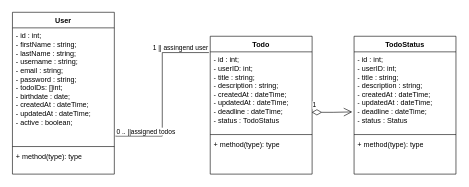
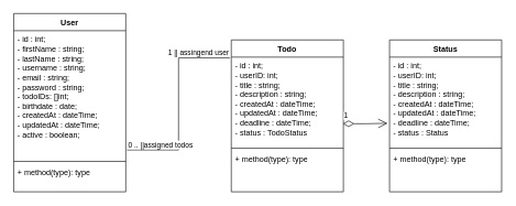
  <mxCell id="0" />
  <mxCell id="1" parent="0" />
  <mxCell id="2" value="User" style="swimlane;fontStyle=1;align=center;verticalAlign=top;childLayout=stackLayout;horizontal=1;startSize=26;horizontalStack=0;resizeParent=1;resizeParentMax=0;resizeLast=0;collapsible=1;marginBottom=0;whiteSpace=wrap;html=1;" vertex="1" parent="1"><mxGeometry x="20" y="20" width="170" height="270" as="geometry" /></mxCell>
  <mxCell id="3" value="- id : int;&lt;br style=&quot;border-color: var(--border-color);&quot;&gt;&lt;span style=&quot;border-color: var(--border-color); background-color: initial;&quot;&gt;- firstName : string;&lt;br style=&quot;border-color: var(--border-color);&quot;&gt;- lastName : string;&lt;br style=&quot;border-color: var(--border-color);&quot;&gt;- username : string;&lt;br style=&quot;border-color: var(--border-color);&quot;&gt;- email : string;&lt;br style=&quot;border-color: var(--border-color);&quot;&gt;- password : string;&lt;br style=&quot;border-color: var(--border-color);&quot;&gt;- todoIDs: []int;&lt;br style=&quot;border-color: var(--border-color);&quot;&gt;- birthdate : date;&lt;br style=&quot;border-color: var(--border-color);&quot;&gt;- createdAt : dateTime;&lt;br style=&quot;border-color: var(--border-color);&quot;&gt;- updatedAt : dateTime;&lt;br style=&quot;border-color: var(--border-color);&quot;&gt;- active : boolean;&lt;/span&gt;" style="text;strokeColor=none;fillColor=none;align=left;verticalAlign=top;spacingLeft=4;spacingRight=4;overflow=hidden;rotatable=0;points=[[0,0.5],[1,0.5]];portConstraint=eastwest;whiteSpace=wrap;html=1;" vertex="1" parent="2"><mxGeometry y="26" width="170" height="194" as="geometry" /></mxCell>
  <mxCell id="4" value="" style="line;strokeWidth=1;fillColor=none;align=left;verticalAlign=middle;spacingTop=-1;spacingLeft=3;spacingRight=3;rotatable=0;labelPosition=right;points=[];portConstraint=eastwest;strokeColor=inherit;" vertex="1" parent="2"><mxGeometry y="220" width="170" height="8" as="geometry" /></mxCell>
  <mxCell id="5" value="+ method(type): type" style="text;strokeColor=none;fillColor=none;align=left;verticalAlign=top;spacingLeft=4;spacingRight=4;overflow=hidden;rotatable=0;points=[[0,0.5],[1,0.5]];portConstraint=eastwest;whiteSpace=wrap;html=1;" vertex="1" parent="2"><mxGeometry y="228" width="170" height="42" as="geometry" /></mxCell>
  <mxCell id="6" value="Todo" style="swimlane;fontStyle=1;align=center;verticalAlign=top;childLayout=stackLayout;horizontal=1;startSize=26;horizontalStack=0;resizeParent=1;resizeParentMax=0;resizeLast=0;collapsible=1;marginBottom=0;whiteSpace=wrap;html=1;" vertex="1" parent="1"><mxGeometry x="350" y="60" width="170" height="230" as="geometry" /></mxCell>
  <mxCell id="7" value="- id : int;&lt;br style=&quot;border-color: var(--border-color);&quot;&gt;&lt;span style=&quot;border-color: var(--border-color); background-color: initial;&quot;&gt;- userID: int;&lt;br&gt;- title : string;&lt;br&gt;- description : string;&lt;br&gt;- createdAt : dateTime;&lt;br&gt;- updatedAt : dateTime;&lt;br&gt;- deadline : dateTime;&lt;br&gt;- status :&amp;nbsp;TodoStatus&lt;br&gt;&lt;/span&gt;" style="text;strokeColor=none;fillColor=none;align=left;verticalAlign=top;spacingLeft=4;spacingRight=4;overflow=hidden;rotatable=0;points=[[0,0.5],[1,0.5]];portConstraint=eastwest;whiteSpace=wrap;html=1;" vertex="1" parent="6"><mxGeometry y="26" width="170" height="134" as="geometry" /></mxCell>
  <mxCell id="8" value="" style="line;strokeWidth=1;fillColor=none;align=left;verticalAlign=middle;spacingTop=-1;spacingLeft=3;spacingRight=3;rotatable=0;labelPosition=right;points=[];portConstraint=eastwest;strokeColor=inherit;" vertex="1" parent="6"><mxGeometry y="160" width="170" height="8" as="geometry" /></mxCell>
  <mxCell id="9" value="+ method(type): type" style="text;strokeColor=none;fillColor=none;align=left;verticalAlign=top;spacingLeft=4;spacingRight=4;overflow=hidden;rotatable=0;points=[[0,0.5],[1,0.5]];portConstraint=eastwest;whiteSpace=wrap;html=1;" vertex="1" parent="6"><mxGeometry y="168" width="170" height="62" as="geometry" /></mxCell>
- <mxCell id="10" value="TodoStatus" style="swimlane;fontStyle=1;align=center;verticalAlign=top;childLayout=stackLayout;horizontal=1;startSize=26;horizontalStack=0;resizeParent=1;resizeParentMax=0;resizeLast=0;collapsible=1;marginBottom=0;whiteSpace=wrap;html=1;" vertex="1" parent="1"><mxGeometry x="590" y="60" width="170" height="230" as="geometry" /></mxCell>
+ <mxCell id="10" value="Status" style="swimlane;fontStyle=1;align=center;verticalAlign=top;childLayout=stackLayout;horizontal=1;startSize=26;horizontalStack=0;resizeParent=1;resizeParentMax=0;resizeLast=0;collapsible=1;marginBottom=0;whiteSpace=wrap;html=1;" vertex="1" parent="1"><mxGeometry x="590" y="60" width="170" height="230" as="geometry" /></mxCell>
  <mxCell id="11" value="- id : int;&lt;br style=&quot;border-color: var(--border-color);&quot;&gt;&lt;span style=&quot;border-color: var(--border-color); background-color: initial;&quot;&gt;- userID: int;&lt;br&gt;- title : string;&lt;br&gt;- description : string;&lt;br&gt;- createdAt : dateTime;&lt;br&gt;- updatedAt : dateTime;&lt;br&gt;- deadline : dateTime;&lt;br&gt;- status : Status&lt;br&gt;&lt;/span&gt;" style="text;strokeColor=none;fillColor=none;align=left;verticalAlign=top;spacingLeft=4;spacingRight=4;overflow=hidden;rotatable=0;points=[[0,0.5],[1,0.5]];portConstraint=eastwest;whiteSpace=wrap;html=1;" vertex="1" parent="10"><mxGeometry y="26" width="170" height="134" as="geometry" /></mxCell>
  <mxCell id="12" value="" style="line;strokeWidth=1;fillColor=none;align=left;verticalAlign=middle;spacingTop=-1;spacingLeft=3;spacingRight=3;rotatable=0;labelPosition=right;points=[];portConstraint=eastwest;strokeColor=inherit;" vertex="1" parent="10"><mxGeometry y="160" width="170" height="8" as="geometry" /></mxCell>
  <mxCell id="13" value="+ method(type): type" style="text;strokeColor=none;fillColor=none;align=left;verticalAlign=top;spacingLeft=4;spacingRight=4;overflow=hidden;rotatable=0;points=[[0,0.5],[1,0.5]];portConstraint=eastwest;whiteSpace=wrap;html=1;" vertex="1" parent="10"><mxGeometry y="168" width="170" height="62" as="geometry" /></mxCell>
  <mxCell id="14" value="1" style="endArrow=open;html=1;endSize=12;startArrow=diamondThin;startSize=14;startFill=0;edgeStyle=orthogonalEdgeStyle;align=left;verticalAlign=bottom;rounded=0;entryX=-0.018;entryY=0.748;entryDx=0;entryDy=0;entryPerimeter=0;exitX=0.997;exitY=0.753;exitDx=0;exitDy=0;exitPerimeter=0;" edge="1" parent="1" source="7" target="11"><mxGeometry x="-1" y="3" relative="1" as="geometry"><mxPoint x="189" y="600" as="sourcePoint" /><mxPoint x="530" y="570" as="targetPoint" /><mxPoint as="offset" /></mxGeometry></mxCell>
  <mxCell id="15" value="" style="endArrow=none;html=1;edgeStyle=orthogonalEdgeStyle;rounded=0;entryX=-0.013;entryY=0.009;entryDx=0;entryDy=0;exitX=1.011;exitY=0.931;exitDx=0;exitDy=0;exitPerimeter=0;entryPerimeter=0;" edge="1" parent="1" source="3" target="7"><mxGeometry relative="1" as="geometry"><mxPoint x="105" y="319" as="sourcePoint" /><mxPoint x="530" y="500" as="targetPoint" /></mxGeometry></mxCell>
  <mxCell id="16" value="0 .. ||assigned todos" style="edgeLabel;resizable=0;html=1;align=left;verticalAlign=bottom;" connectable="0" vertex="1" parent="15"><mxGeometry x="-1" relative="1" as="geometry" /></mxCell>
  <mxCell id="17" value="1 || assingend user" style="edgeLabel;resizable=0;html=1;align=right;verticalAlign=bottom;" connectable="0" vertex="1" parent="15"><mxGeometry x="1" relative="1" as="geometry" /></mxCell>
